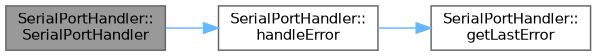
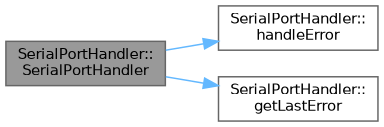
  digraph {
    rankdir=LR
    node [color=grey40 fillcolor=white fontname=Helvetica fontsize=10 shape=box style=filled]
    edge [color=steelblue1 fontname=Helvetica fontsize=10 labelfontname=Helvetica labelfontsize=10 style=solid]
    n1 [color=gray40 fillcolor=grey60 fontcolor=black height=0.2 label="SerialPortHandler::\lSerialPortHandler" width=0.4]
    n2 [height=0.2 label="SerialPortHandler::\lhandleError" width=0.4]
    n3 [height=0.2 label="SerialPortHandler::\lgetLastError" width=0.4]
    n1 -> n2
-   n2 -> n3
+   n1 -> n3
  }
